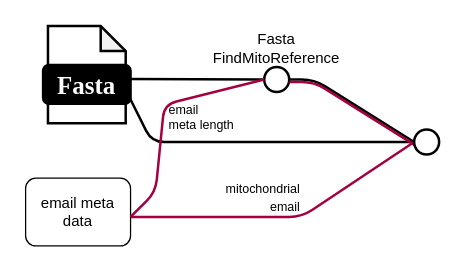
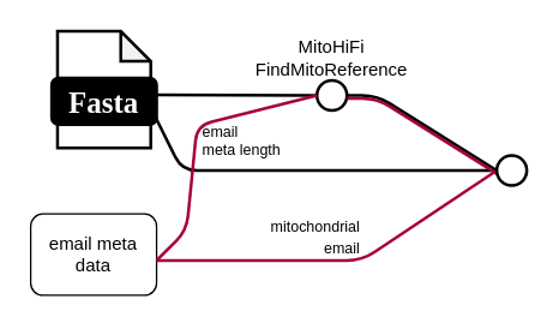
  <mxCell id="0" />
  <mxCell id="1" parent="0" />
  <mxCell id="2" value="" style="group;aspect=fixed;" vertex="1" connectable="0" parent="1"><mxGeometry x="34" y="20.22" width="70" height="77.78" as="geometry" /></mxCell>
  <mxCell id="3" value="" style="shape=note;whiteSpace=wrap;html=1;backgroundOutline=1;darkOpacity=0.05;rounded=1;size=20;strokeWidth=2;" vertex="1" parent="2"><mxGeometry x="3.889" width="62.222" height="77.78" as="geometry" /></mxCell>
  <mxCell id="4" value="&lt;font data-font-src=&quot;https://fonts.googleapis.com/css?family=Maven+Pro&quot; face=&quot;Maven Pro&quot; color=&quot;#ffffff&quot;&gt;&lt;b&gt;&lt;font style=&quot;font-size: 20px;&quot;&gt;Fasta&lt;/font&gt;&lt;/b&gt;&lt;/font&gt;" style="rounded=1;whiteSpace=wrap;html=1;strokeWidth=2;fillColor=#000000;" vertex="1" parent="2"><mxGeometry y="31.112" width="70" height="31.112" as="geometry" /></mxCell>
  <mxCell id="5" value="email meta data" style="rounded=1;whiteSpace=wrap;html=1;aspect=fixed;" vertex="1" parent="1"><mxGeometry x="20" y="142" width="84" height="54.18" as="geometry" /></mxCell>
  <mxCell id="6" value="" style="ellipse;whiteSpace=wrap;html=1;aspect=fixed;rounded=1;rotation=0;strokeWidth=2;" vertex="1" parent="1"><mxGeometry x="211" y="53" width="20" height="20" as="geometry" /></mxCell>
  <mxCell id="7" value="" style="endArrow=none;html=1;rounded=1;strokeWidth=2;entryX=0;entryY=0.5;entryDx=0;entryDy=0;" edge="1" parent="1" target="6"><mxGeometry width="50" height="50" relative="1" as="geometry"><mxPoint x="101" y="62.5" as="sourcePoint" /><mxPoint x="141" y="62.5" as="targetPoint" /></mxGeometry></mxCell>
  <mxCell id="8" value="" style="endArrow=none;html=1;rounded=1;strokeWidth=2;exitX=0;exitY=0.5;exitDx=0;exitDy=0;" edge="1" parent="1"><mxGeometry width="50" height="50" relative="1" as="geometry"><mxPoint x="331" y="113" as="sourcePoint" /><mxPoint x="101" y="73" as="targetPoint" /><Array as="points"><mxPoint x="121" y="113" /></Array></mxGeometry></mxCell>
  <mxCell id="9" value="" style="endArrow=none;html=1;rounded=1;strokeWidth=2;entryX=0;entryY=0.5;entryDx=0;entryDy=0;" edge="1" parent="1"><mxGeometry width="50" height="50" relative="1" as="geometry"><mxPoint x="231" y="63" as="sourcePoint" /><mxPoint x="331" y="113" as="targetPoint" /><Array as="points"><mxPoint x="251" y="63" /></Array></mxGeometry></mxCell>
  <mxCell id="10" value="" style="endArrow=none;html=1;rounded=1;strokeWidth=2;entryX=0;entryY=0.5;entryDx=0;entryDy=0;fillColor=#d80073;strokeColor=#A50040;" edge="1" parent="1"><mxGeometry width="50" height="50" relative="1" as="geometry"><mxPoint x="104" y="173" as="sourcePoint" /><mxPoint x="331" y="113" as="targetPoint" /><Array as="points"><mxPoint x="124" y="173" /><mxPoint x="241" y="173" /></Array></mxGeometry></mxCell>
  <mxCell id="11" value="" style="endArrow=none;html=1;rounded=1;strokeWidth=2;exitX=0;exitY=0.5;exitDx=0;exitDy=0;fillColor=#d80073;strokeColor=#A50040;" edge="1" parent="1" source="6"><mxGeometry width="50" height="50" relative="1" as="geometry"><mxPoint x="144" y="153" as="sourcePoint" /><mxPoint x="104" y="173" as="targetPoint" /><Array as="points"><mxPoint x="131" y="83" /><mxPoint x="124" y="153" /></Array></mxGeometry></mxCell>
  <mxCell id="12" value="" style="endArrow=none;html=1;rounded=1;strokeWidth=2;exitX=0.961;exitY=0.65;exitDx=0;exitDy=0;exitPerimeter=0;fillColor=#d80073;strokeColor=#A50040;entryX=0.017;entryY=0.617;entryDx=0;entryDy=0;entryPerimeter=0;" edge="1" parent="1"><mxGeometry width="50" height="50" relative="1" as="geometry"><mxPoint x="231.22" y="65" as="sourcePoint" /><mxPoint x="331.34" y="115.34" as="targetPoint" /><Array as="points"><mxPoint x="251" y="65" /></Array></mxGeometry></mxCell>
  <mxCell id="13" value="" style="ellipse;whiteSpace=wrap;html=1;aspect=fixed;rounded=1;rotation=0;strokeWidth=2;" vertex="1" parent="1"><mxGeometry x="331" y="103" width="20" height="20" as="geometry" /></mxCell>
- <mxCell id="14" value="&lt;font style=&quot;font-size: 12px;&quot;&gt;&lt;font style=&quot;font-size: 12px;&quot;&gt;Fasta&lt;/font&gt;&lt;br&gt;&lt;font style=&quot;font-size: 12px;&quot;&gt;FindMitoReference&lt;/font&gt;&lt;/font&gt;" style="text;html=1;strokeColor=none;fillColor=none;align=center;verticalAlign=middle;whiteSpace=wrap;rounded=0;" vertex="1" parent="1"><mxGeometry x="191" y="23" width="60" height="30" as="geometry" /></mxCell>
+ <mxCell id="14" value="&lt;font style=&quot;font-size: 12px;&quot;&gt;&lt;font style=&quot;font-size: 12px;&quot;&gt;MitoHiFi&lt;/font&gt;&lt;br&gt;&lt;font style=&quot;font-size: 12px;&quot;&gt;FindMitoReference&lt;/font&gt;&lt;/font&gt;" style="text;html=1;strokeColor=none;fillColor=none;align=center;verticalAlign=middle;whiteSpace=wrap;rounded=0;" vertex="1" parent="1"><mxGeometry x="191" y="23" width="60" height="30" as="geometry" /></mxCell>
  <mxCell id="15" value="&lt;div style=&quot;text-align: left; font-size: 10px;&quot;&gt;&lt;span style=&quot;background-color: initial;&quot;&gt;&lt;font style=&quot;font-size: 10px;&quot;&gt;email&lt;/font&gt;&lt;/span&gt;&lt;/div&gt;&lt;font style=&quot;font-size: 10px;&quot;&gt;&lt;div style=&quot;text-align: left;&quot;&gt;&lt;span style=&quot;background-color: initial;&quot;&gt;meta length&lt;/span&gt;&lt;/div&gt;&lt;/font&gt;" style="text;html=1;strokeColor=none;fillColor=none;align=center;verticalAlign=middle;whiteSpace=wrap;rounded=0;" vertex="1" parent="1"><mxGeometry x="131" y="78" width="60" height="30" as="geometry" /></mxCell>
  <mxCell id="16" value="&lt;div style=&quot;&quot;&gt;&lt;font style=&quot;font-size: 10px;&quot;&gt;mitochondrial email&lt;/font&gt;&lt;/div&gt;" style="text;html=1;strokeColor=none;fillColor=none;align=right;verticalAlign=middle;whiteSpace=wrap;rounded=0;" vertex="1" parent="1"><mxGeometry x="172" y="142" width="70" height="30" as="geometry" /></mxCell>
